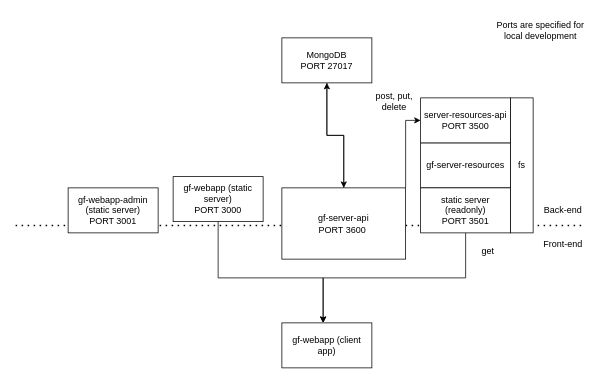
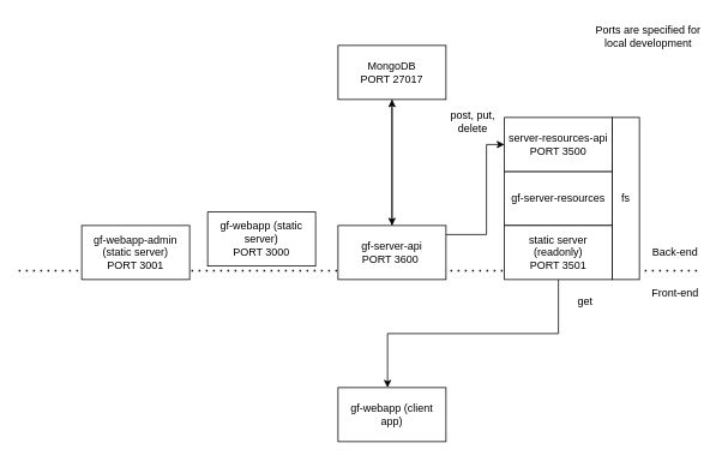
  <mxCell id="0" />
  <mxCell id="1" parent="0" />
- <mxCell id="2" style="edgeStyle=orthogonalEdgeStyle;rounded=0;orthogonalLoop=1;jettySize=auto;html=1;" parent="1" source="21" target="13" edge="1"><mxGeometry relative="1" as="geometry"><Array as="points"><mxPoint x="290" y="370" /><mxPoint x="430" y="370" /></Array></mxGeometry></mxCell>
  <mxCell id="3" value="" style="endArrow=none;dashed=1;html=1;dashPattern=1 3;strokeWidth=2;rounded=0;" parent="1" edge="1"><mxGeometry width="50" height="50" relative="1" as="geometry"><mxPoint x="20" y="300" as="sourcePoint" /><mxPoint x="780" y="300" as="targetPoint" /></mxGeometry></mxCell>
  <mxCell id="4" style="edgeStyle=orthogonalEdgeStyle;rounded=0;orthogonalLoop=1;jettySize=auto;html=1;" parent="1" source="6" target="12" edge="1"><mxGeometry relative="1" as="geometry"><Array as="points"><mxPoint x="540" y="260" /><mxPoint x="540" y="160" /></Array></mxGeometry></mxCell>
  <mxCell id="5" style="edgeStyle=orthogonalEdgeStyle;rounded=0;orthogonalLoop=1;jettySize=auto;html=1;" parent="1" source="6" target="18" edge="1"><mxGeometry relative="1" as="geometry" /></mxCell>
- <mxCell id="6" value="gf-server-api &lt;br&gt;PORT 3600&amp;nbsp;" style="whiteSpace=wrap;html=1;" parent="1" vertex="1"><mxGeometry x="375" y="250" width="165" height="95" as="geometry" /></mxCell>
+ <mxCell id="6" value="gf-server-api &lt;br&gt;PORT 3600&amp;nbsp;" style="whiteSpace=wrap;html=1;" parent="1" vertex="1"><mxGeometry x="375" y="250" width="120" height="60" as="geometry" /></mxCell>
  <mxCell id="7" value="Front-end" style="text;html=1;strokeColor=none;fillColor=none;align=center;verticalAlign=middle;whiteSpace=wrap;rounded=0;" parent="1" vertex="1"><mxGeometry x="720" y="310" width="60" height="30" as="geometry" /></mxCell>
  <mxCell id="8" value="Back-end" style="text;html=1;strokeColor=none;fillColor=none;align=center;verticalAlign=middle;whiteSpace=wrap;rounded=0;" parent="1" vertex="1"><mxGeometry x="720" y="265" width="60" height="30" as="geometry" /></mxCell>
  <mxCell id="9" value="gf-server-resources" style="whiteSpace=wrap;html=1;" parent="1" vertex="1"><mxGeometry x="560" y="190" width="120" height="60" as="geometry" /></mxCell>
  <mxCell id="10" style="edgeStyle=orthogonalEdgeStyle;rounded=0;orthogonalLoop=1;jettySize=auto;html=1;" parent="1" source="11" target="13" edge="1"><mxGeometry relative="1" as="geometry"><Array as="points"><mxPoint x="620" y="370" /><mxPoint x="430" y="370" /></Array></mxGeometry></mxCell>
  <mxCell id="11" value="static server (readonly)&lt;br&gt;PORT 3501" style="whiteSpace=wrap;html=1;" parent="1" vertex="1"><mxGeometry x="560" y="250" width="120" height="60" as="geometry" /></mxCell>
  <mxCell id="12" value="server-resources-api PORT 3500" style="whiteSpace=wrap;html=1;" parent="1" vertex="1"><mxGeometry x="560" y="130" width="120" height="60" as="geometry" /></mxCell>
  <mxCell id="13" value="gf-webapp (client app)" style="whiteSpace=wrap;html=1;" parent="1" vertex="1"><mxGeometry x="375" y="430" width="120" height="60" as="geometry" /></mxCell>
  <mxCell id="14" value="post, put, delete" style="text;html=1;strokeColor=none;fillColor=none;align=center;verticalAlign=middle;whiteSpace=wrap;rounded=0;" parent="1" vertex="1"><mxGeometry x="495" y="120" width="60" height="30" as="geometry" /></mxCell>
  <mxCell id="15" value="get" style="text;html=1;strokeColor=none;fillColor=none;align=center;verticalAlign=middle;whiteSpace=wrap;rounded=0;" parent="1" vertex="1"><mxGeometry x="620" y="320" width="60" height="30" as="geometry" /></mxCell>
  <mxCell id="16" value="Ports are specified for local development" style="text;html=1;strokeColor=none;fillColor=none;align=center;verticalAlign=middle;whiteSpace=wrap;rounded=0;" parent="1" vertex="1"><mxGeometry x="660" y="20" width="120" height="40" as="geometry" /></mxCell>
  <mxCell id="17" style="edgeStyle=orthogonalEdgeStyle;rounded=0;orthogonalLoop=1;jettySize=auto;html=1;" parent="1" source="18" target="6" edge="1"><mxGeometry relative="1" as="geometry" /></mxCell>
  <mxCell id="18" value="MongoDB&lt;br&gt;PORT 27017" style="whiteSpace=wrap;html=1;" parent="1" vertex="1"><mxGeometry x="375" y="50" width="120" height="60" as="geometry" /></mxCell>
  <mxCell id="19" value="fs" style="whiteSpace=wrap;html=1;" parent="1" vertex="1"><mxGeometry x="680" y="130" width="30" height="180" as="geometry" /></mxCell>
  <mxCell id="20" value="gf-webapp-admin (static server)&lt;br&gt;PORT 3001" style="whiteSpace=wrap;html=1;" parent="1" vertex="1"><mxGeometry x="90" y="250" width="120" height="60" as="geometry" /></mxCell>
  <mxCell id="21" value="gf-webapp (static server)&lt;br&gt;PORT 3000" style="whiteSpace=wrap;html=1;" parent="1" vertex="1"><mxGeometry x="230" y="235" width="120" height="60" as="geometry" /></mxCell>
